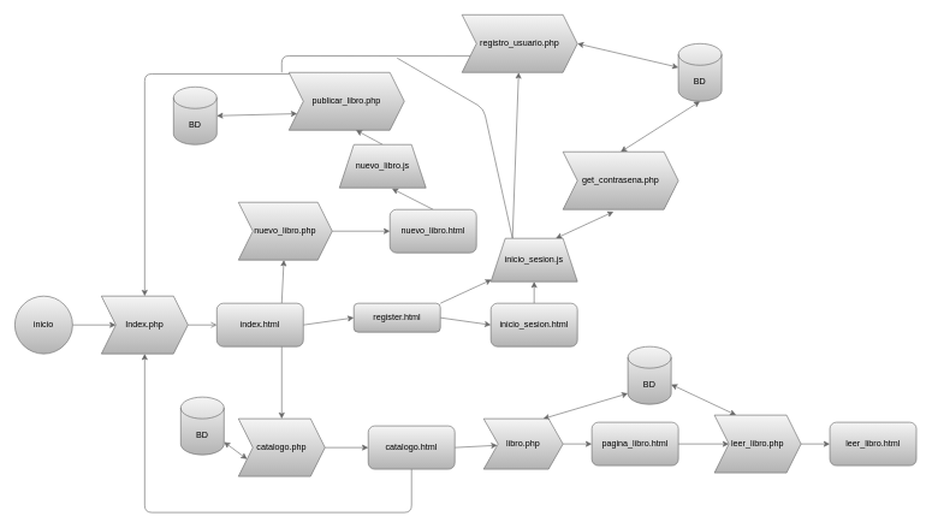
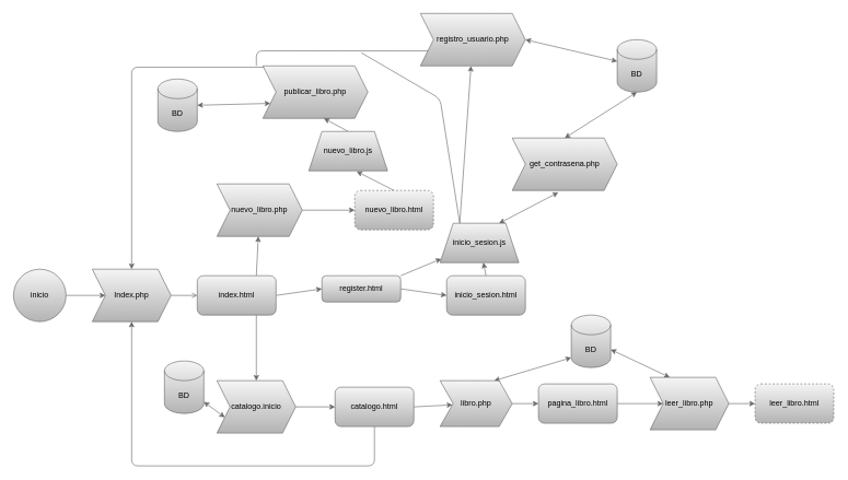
  <mxCell id="0" />
  <mxCell id="1" parent="0" />
  <mxCell id="2" style="edgeStyle=none;html=1;exitX=1;exitY=0.5;exitDx=0;exitDy=0;entryX=0;entryY=0.5;entryDx=0;entryDy=0;fontFamily=Helvetica;fontSize=12;fontColor=#000000;fillColor=#f5f5f5;gradientColor=#b3b3b3;strokeColor=#666666;endArrow=open;" edge="1" parent="1" source="3" target="7"><mxGeometry relative="1" as="geometry" /></mxCell>
  <mxCell id="3" value="Index.php" style="shape=step;perimeter=stepPerimeter;whiteSpace=wrap;html=1;fixedSize=1;fillColor=#f5f5f5;gradientColor=#b3b3b3;strokeColor=#666666;fontColor=#000000;" vertex="1" parent="1"><mxGeometry x="140" y="410" width="120" height="80" as="geometry" /></mxCell>
  <mxCell id="4" style="edgeStyle=none;shape=connector;rounded=1;html=1;exitX=0.75;exitY=1;exitDx=0;exitDy=0;labelBackgroundColor=default;fontFamily=Helvetica;fontSize=12;fontColor=#000000;startArrow=none;startFill=0;endArrow=classic;strokeColor=#666666;fillColor=#f5f5f5;gradientColor=#b3b3b3;" edge="1" parent="1" source="7" target="10"><mxGeometry relative="1" as="geometry" /></mxCell>
  <mxCell id="5" style="edgeStyle=none;shape=connector;rounded=1;html=1;exitX=0.75;exitY=0;exitDx=0;exitDy=0;labelBackgroundColor=default;fontFamily=Helvetica;fontSize=12;fontColor=#000000;startArrow=none;startFill=0;endArrow=classic;strokeColor=#666666;fillColor=#f5f5f5;gradientColor=#b3b3b3;" edge="1" parent="1" source="7" target="19"><mxGeometry relative="1" as="geometry" /></mxCell>
  <mxCell id="6" style="edgeStyle=none;shape=connector;rounded=1;html=1;exitX=1;exitY=0.5;exitDx=0;exitDy=0;entryX=0;entryY=0.5;entryDx=0;entryDy=0;labelBackgroundColor=default;fontFamily=Helvetica;fontSize=12;fontColor=#000000;startArrow=none;startFill=0;endArrow=classic;strokeColor=#666666;fillColor=#f5f5f5;gradientColor=#b3b3b3;" edge="1" parent="1" source="7" target="22"><mxGeometry relative="1" as="geometry" /></mxCell>
  <mxCell id="7" value="index.html" style="rounded=1;whiteSpace=wrap;html=1;fillColor=#f5f5f5;gradientColor=#b3b3b3;strokeColor=#666666;fontColor=#000000;" vertex="1" parent="1"><mxGeometry x="300" y="420" width="120" height="60" as="geometry" /></mxCell>
  <mxCell id="8" style="edgeStyle=none;shape=connector;rounded=1;html=1;exitX=1;exitY=0.5;exitDx=0;exitDy=0;entryX=0;entryY=0.5;entryDx=0;entryDy=0;labelBackgroundColor=default;fontFamily=Helvetica;fontSize=12;fontColor=#000000;startArrow=none;startFill=0;endArrow=classic;strokeColor=#666666;fillColor=#f5f5f5;gradientColor=#b3b3b3;" edge="1" parent="1" source="10" target="15"><mxGeometry relative="1" as="geometry" /></mxCell>
  <mxCell id="9" style="edgeStyle=none;shape=connector;rounded=1;html=1;exitX=0;exitY=0.75;exitDx=0;exitDy=0;labelBackgroundColor=default;fontFamily=Helvetica;fontSize=12;fontColor=#000000;startArrow=classic;startFill=1;endArrow=classic;endFill=1;strokeColor=#666666;fillColor=#f5f5f5;gradientColor=#b3b3b3;" edge="1" parent="1" source="10" target="51"><mxGeometry relative="1" as="geometry" /></mxCell>
- <mxCell id="10" value="catalogo.php" style="shape=step;perimeter=stepPerimeter;whiteSpace=wrap;html=1;fixedSize=1;fillColor=#f5f5f5;gradientColor=#b3b3b3;strokeColor=#666666;fontColor=#000000;" vertex="1" parent="1"><mxGeometry x="330" y="580" width="120" height="80" as="geometry" /></mxCell>
+ <mxCell id="10" value="catalogo.inicio" style="shape=step;perimeter=stepPerimeter;whiteSpace=wrap;html=1;fixedSize=1;fillColor=#f5f5f5;gradientColor=#b3b3b3;strokeColor=#666666;fontColor=#000000;" vertex="1" parent="1"><mxGeometry x="330" y="580" width="120" height="80" as="geometry" /></mxCell>
  <mxCell id="11" style="edgeStyle=none;shape=connector;rounded=1;html=1;exitX=0.5;exitY=0;exitDx=0;exitDy=0;entryX=0.608;entryY=1.017;entryDx=0;entryDy=0;entryPerimeter=0;labelBackgroundColor=default;fontFamily=Helvetica;fontSize=12;fontColor=#000000;startArrow=none;startFill=0;endArrow=classic;endFill=1;strokeColor=#666666;fillColor=#f5f5f5;gradientColor=#b3b3b3;" edge="1" parent="1" source="12" target="48"><mxGeometry relative="1" as="geometry" /></mxCell>
- <mxCell id="12" value="nuevo_libro.html" style="rounded=1;whiteSpace=wrap;html=1;fillColor=#f5f5f5;gradientColor=#b3b3b3;strokeColor=#666666;fontColor=#000000;" vertex="1" parent="1"><mxGeometry x="540" y="290" width="120" height="60" as="geometry" /></mxCell>
+ <mxCell id="12" value="nuevo_libro.html" style="rounded=1;whiteSpace=wrap;html=1;fillColor=#f5f5f5;gradientColor=#b3b3b3;strokeColor=#666666;fontColor=#000000;dashed=1;" vertex="1" parent="1"><mxGeometry x="540" y="290" width="120" height="60" as="geometry" /></mxCell>
  <mxCell id="13" style="edgeStyle=none;shape=connector;rounded=1;html=1;exitX=0.5;exitY=1;exitDx=0;exitDy=0;entryX=0.5;entryY=1;entryDx=0;entryDy=0;labelBackgroundColor=default;fontFamily=Helvetica;fontSize=12;fontColor=#000000;startArrow=none;startFill=0;endArrow=classic;strokeColor=#666666;fillColor=#f5f5f5;gradientColor=#b3b3b3;" edge="1" parent="1" source="15" target="3"><mxGeometry relative="1" as="geometry"><Array as="points"><mxPoint x="570" y="710" /><mxPoint x="200" y="710" /></Array></mxGeometry></mxCell>
  <mxCell id="14" style="edgeStyle=none;shape=connector;rounded=1;html=1;exitX=1;exitY=0.5;exitDx=0;exitDy=0;labelBackgroundColor=default;fontFamily=Helvetica;fontSize=12;fontColor=#000000;startArrow=none;startFill=0;endArrow=classic;endFill=1;strokeColor=#666666;fillColor=#f5f5f5;gradientColor=#b3b3b3;" edge="1" parent="1" source="15" target="41"><mxGeometry relative="1" as="geometry" /></mxCell>
  <mxCell id="15" value="catalogo.html" style="rounded=1;whiteSpace=wrap;html=1;fillColor=#f5f5f5;gradientColor=#b3b3b3;strokeColor=#666666;fontColor=#000000;" vertex="1" parent="1"><mxGeometry x="510" y="590" width="120" height="60" as="geometry" /></mxCell>
  <mxCell id="16" style="edgeStyle=none;shape=connector;rounded=1;html=1;exitX=1;exitY=0.5;exitDx=0;exitDy=0;labelBackgroundColor=default;fontFamily=Helvetica;fontSize=12;fontColor=#000000;startArrow=none;startFill=0;endArrow=classic;strokeColor=#666666;fillColor=#f5f5f5;gradientColor=#b3b3b3;" edge="1" parent="1" source="17" target="3"><mxGeometry relative="1" as="geometry" /></mxCell>
  <mxCell id="17" value="inicio" style="ellipse;whiteSpace=wrap;html=1;aspect=fixed;fontFamily=Helvetica;fontSize=12;fontColor=#000000;strokeColor=#666666;fillColor=#f5f5f5;gradientColor=#b3b3b3;" vertex="1" parent="1"><mxGeometry x="20" y="410" width="80" height="80" as="geometry" /></mxCell>
  <mxCell id="18" style="edgeStyle=none;shape=connector;rounded=1;html=1;exitX=1;exitY=0.5;exitDx=0;exitDy=0;entryX=0;entryY=0.5;entryDx=0;entryDy=0;labelBackgroundColor=default;fontFamily=Helvetica;fontSize=12;fontColor=#000000;startArrow=none;startFill=0;endArrow=classic;strokeColor=#666666;fillColor=#f5f5f5;gradientColor=#b3b3b3;" edge="1" parent="1" source="19" target="12"><mxGeometry relative="1" as="geometry" /></mxCell>
  <mxCell id="19" value="nuevo_libro.php" style="shape=step;perimeter=stepPerimeter;whiteSpace=wrap;html=1;fixedSize=1;fillColor=#f5f5f5;gradientColor=#b3b3b3;strokeColor=#666666;fontColor=#000000;" vertex="1" parent="1"><mxGeometry x="330" y="280" width="130" height="80" as="geometry" /></mxCell>
  <mxCell id="20" style="edgeStyle=none;shape=connector;rounded=1;html=1;exitX=1;exitY=0.5;exitDx=0;exitDy=0;entryX=0;entryY=0.5;entryDx=0;entryDy=0;labelBackgroundColor=default;fontFamily=Helvetica;fontSize=12;fontColor=#000000;startArrow=none;startFill=0;endArrow=classic;strokeColor=#666666;fillColor=#f5f5f5;gradientColor=#b3b3b3;" edge="1" parent="1" source="22" target="27"><mxGeometry relative="1" as="geometry" /></mxCell>
  <mxCell id="21" style="edgeStyle=none;shape=connector;rounded=1;html=1;exitX=1;exitY=0;exitDx=0;exitDy=0;labelBackgroundColor=default;fontFamily=Helvetica;fontSize=12;fontColor=#000000;startArrow=none;startFill=0;endArrow=classic;strokeColor=#666666;fillColor=#f5f5f5;gradientColor=#b3b3b3;" edge="1" parent="1" source="22" target="31"><mxGeometry relative="1" as="geometry" /></mxCell>
  <mxCell id="22" value="register.html" style="rounded=1;whiteSpace=wrap;html=1;fillColor=#f5f5f5;gradientColor=#b3b3b3;strokeColor=#666666;fontColor=#000000;" vertex="1" parent="1"><mxGeometry x="490" y="420" width="120" height="40" as="geometry" /></mxCell>
  <mxCell id="23" style="edgeStyle=none;shape=connector;rounded=1;html=1;exitX=0.019;exitY=0.025;exitDx=0;exitDy=0;labelBackgroundColor=default;fontFamily=Helvetica;fontSize=12;fontColor=#000000;startArrow=none;startFill=0;endArrow=classic;strokeColor=#666666;fillColor=#f5f5f5;gradientColor=#b3b3b3;exitPerimeter=0;" edge="1" parent="1" source="25" target="3"><mxGeometry relative="1" as="geometry"><Array as="points"><mxPoint x="200" y="102" /></Array></mxGeometry></mxCell>
  <mxCell id="24" style="edgeStyle=none;shape=connector;rounded=1;html=1;exitX=0;exitY=0.75;exitDx=0;exitDy=0;entryX=1;entryY=0.5;entryDx=0;entryDy=0;entryPerimeter=0;labelBackgroundColor=default;fontFamily=Helvetica;fontSize=12;fontColor=#000000;startArrow=classic;startFill=1;endArrow=classic;endFill=1;strokeColor=#666666;fillColor=#f5f5f5;gradientColor=#b3b3b3;" edge="1" parent="1" source="25" target="35"><mxGeometry relative="1" as="geometry" /></mxCell>
  <mxCell id="25" value="publicar_libro.php" style="shape=step;perimeter=stepPerimeter;whiteSpace=wrap;html=1;fixedSize=1;fillColor=#f5f5f5;gradientColor=#b3b3b3;strokeColor=#666666;fontColor=#000000;" vertex="1" parent="1"><mxGeometry x="400" y="100" width="160" height="80" as="geometry" /></mxCell>
  <mxCell id="26" style="edgeStyle=none;shape=connector;rounded=1;html=1;exitX=0.5;exitY=0;exitDx=0;exitDy=0;labelBackgroundColor=default;fontFamily=Helvetica;fontSize=12;fontColor=#000000;startArrow=none;startFill=0;endArrow=classic;strokeColor=#666666;fillColor=#f5f5f5;gradientColor=#b3b3b3;" edge="1" parent="1" source="27" target="31"><mxGeometry relative="1" as="geometry" /></mxCell>
  <mxCell id="27" value="inicio_sesion.html" style="rounded=1;whiteSpace=wrap;html=1;fillColor=#f5f5f5;gradientColor=#b3b3b3;strokeColor=#666666;fontColor=#000000;" vertex="1" parent="1"><mxGeometry x="680" y="420" width="120" height="60" as="geometry" /></mxCell>
  <mxCell id="28" style="edgeStyle=none;shape=connector;rounded=1;html=1;exitX=0.75;exitY=0;exitDx=0;exitDy=0;entryX=0.438;entryY=1.038;entryDx=0;entryDy=0;entryPerimeter=0;labelBackgroundColor=default;fontFamily=Helvetica;fontSize=12;fontColor=#000000;startArrow=classic;startFill=1;endArrow=classic;strokeColor=#666666;fillColor=#f5f5f5;gradientColor=#b3b3b3;" edge="1" parent="1" source="31" target="33"><mxGeometry relative="1" as="geometry" /></mxCell>
  <mxCell id="29" style="edgeStyle=none;shape=connector;rounded=1;html=1;exitX=0.25;exitY=0;exitDx=0;exitDy=0;labelBackgroundColor=default;fontFamily=Helvetica;fontSize=12;fontColor=#000000;startArrow=none;startFill=0;endArrow=classic;endFill=1;strokeColor=#666666;fillColor=#f5f5f5;gradientColor=#b3b3b3;" edge="1" parent="1" source="31" target="38"><mxGeometry relative="1" as="geometry" /></mxCell>
  <mxCell id="30" style="edgeStyle=none;shape=connector;rounded=1;html=1;exitX=0.25;exitY=0;exitDx=0;exitDy=0;labelBackgroundColor=default;fontFamily=Helvetica;fontSize=12;fontColor=#000000;startArrow=none;startFill=0;endArrow=none;endFill=0;strokeColor=#666666;fillColor=#f5f5f5;gradientColor=#b3b3b3;" edge="1" parent="1" source="31"><mxGeometry relative="1" as="geometry"><mxPoint x="550" y="80" as="targetPoint" /><Array as="points"><mxPoint x="670" y="150" /></Array></mxGeometry></mxCell>
- <mxCell id="31" value="inicio_sesion.js" style="shape=trapezoid;perimeter=trapezoidPerimeter;whiteSpace=wrap;html=1;fixedSize=1;fontFamily=Helvetica;fontSize=12;fontColor=#000000;strokeColor=#666666;fillColor=#f5f5f5;gradientColor=#b3b3b3;" vertex="1" parent="1"><mxGeometry x="680" y="330" width="120" height="60" as="geometry" /></mxCell>
+ <mxCell id="31" value="inicio_sesion.js" style="shape=trapezoid;perimeter=trapezoidPerimeter;whiteSpace=wrap;html=1;fixedSize=1;fontFamily=Helvetica;fontSize=12;fontColor=#000000;strokeColor=#666666;fillColor=#f5f5f5;gradientColor=#b3b3b3;" vertex="1" parent="1"><mxGeometry x="670" y="340" width="120" height="60" as="geometry" /></mxCell>
  <mxCell id="32" style="edgeStyle=none;shape=connector;rounded=1;html=1;exitX=0.5;exitY=0;exitDx=0;exitDy=0;entryX=0.5;entryY=1;entryDx=0;entryDy=0;entryPerimeter=0;labelBackgroundColor=default;fontFamily=Helvetica;fontSize=12;fontColor=#000000;startArrow=classic;startFill=1;endArrow=classic;strokeColor=#666666;fillColor=#f5f5f5;gradientColor=#b3b3b3;endFill=1;" edge="1" parent="1" source="33" target="34"><mxGeometry relative="1" as="geometry" /></mxCell>
  <mxCell id="33" value="get_contrasena.php" style="shape=step;perimeter=stepPerimeter;whiteSpace=wrap;html=1;fixedSize=1;fillColor=#f5f5f5;gradientColor=#b3b3b3;strokeColor=#666666;fontColor=#000000;" vertex="1" parent="1"><mxGeometry x="780" width="160" height="80" as="geometry" y="210" /></mxCell>
  <mxCell id="34" value="BD" style="shape=cylinder3;whiteSpace=wrap;html=1;boundedLbl=1;backgroundOutline=1;size=15;fontFamily=Helvetica;fontSize=12;fontColor=#000000;strokeColor=#666666;fillColor=#f5f5f5;gradientColor=#b3b3b3;" vertex="1" parent="1"><mxGeometry x="940" y="60" width="60" height="80" as="geometry" /></mxCell>
  <mxCell id="35" value="BD" style="shape=cylinder3;whiteSpace=wrap;html=1;boundedLbl=1;backgroundOutline=1;size=15;fontFamily=Helvetica;fontSize=12;fontColor=#000000;strokeColor=#666666;fillColor=#f5f5f5;gradientColor=#b3b3b3;" vertex="1" parent="1"><mxGeometry x="240" y="120" width="60" height="80" as="geometry" /></mxCell>
  <mxCell id="36" style="edgeStyle=none;shape=connector;rounded=1;html=1;exitX=1;exitY=0.5;exitDx=0;exitDy=0;labelBackgroundColor=default;fontFamily=Helvetica;fontSize=12;fontColor=#000000;startArrow=classic;startFill=1;endArrow=classic;endFill=1;strokeColor=#666666;fillColor=#f5f5f5;gradientColor=#b3b3b3;" edge="1" parent="1" source="38" target="34"><mxGeometry relative="1" as="geometry" /></mxCell>
  <mxCell id="37" style="edgeStyle=none;shape=connector;rounded=1;html=1;exitX=0;exitY=0.75;exitDx=0;exitDy=0;labelBackgroundColor=default;fontFamily=Helvetica;fontSize=12;fontColor=#000000;startArrow=none;startFill=0;endArrow=none;endFill=0;strokeColor=#666666;fillColor=#f5f5f5;gradientColor=#b3b3b3;" edge="1" parent="1" source="38"><mxGeometry relative="1" as="geometry"><mxPoint x="390" y="100" as="targetPoint" /><Array as="points"><mxPoint x="390" y="77" /></Array></mxGeometry></mxCell>
  <mxCell id="38" value="registro_usuario.php" style="shape=step;perimeter=stepPerimeter;whiteSpace=wrap;html=1;fixedSize=1;fillColor=#f5f5f5;gradientColor=#b3b3b3;strokeColor=#666666;fontColor=#000000;" vertex="1" parent="1"><mxGeometry x="640" y="20" width="160" height="80" as="geometry" /></mxCell>
  <mxCell id="39" style="edgeStyle=none;shape=connector;rounded=1;html=1;exitX=1;exitY=0.5;exitDx=0;exitDy=0;entryX=0;entryY=0.5;entryDx=0;entryDy=0;labelBackgroundColor=default;fontFamily=Helvetica;fontSize=12;fontColor=#000000;startArrow=none;startFill=0;endArrow=classic;endFill=1;strokeColor=#666666;fillColor=#f5f5f5;gradientColor=#b3b3b3;" edge="1" parent="1" source="41" target="43"><mxGeometry relative="1" as="geometry" /></mxCell>
  <mxCell id="40" style="edgeStyle=none;shape=connector;rounded=1;html=1;exitX=0.75;exitY=0;exitDx=0;exitDy=0;entryX=0;entryY=1;entryDx=0;entryDy=-15;entryPerimeter=0;labelBackgroundColor=default;fontFamily=Helvetica;fontSize=12;fontColor=#000000;startArrow=classic;startFill=1;endArrow=classic;endFill=1;strokeColor=#666666;fillColor=#f5f5f5;gradientColor=#b3b3b3;" edge="1" parent="1" source="41" target="50"><mxGeometry relative="1" as="geometry" /></mxCell>
  <mxCell id="41" value="libro.php" style="shape=step;perimeter=stepPerimeter;whiteSpace=wrap;html=1;fixedSize=1;fillColor=#f5f5f5;gradientColor=#b3b3b3;strokeColor=#666666;fontColor=#000000;" vertex="1" parent="1"><mxGeometry x="670" y="580" width="110" height="70" as="geometry" /></mxCell>
  <mxCell id="42" style="edgeStyle=none;shape=connector;rounded=1;html=1;exitX=1;exitY=0.5;exitDx=0;exitDy=0;entryX=0;entryY=0.5;entryDx=0;entryDy=0;labelBackgroundColor=default;fontFamily=Helvetica;fontSize=12;fontColor=#000000;startArrow=none;startFill=0;endArrow=classic;endFill=1;strokeColor=#666666;fillColor=#f5f5f5;gradientColor=#b3b3b3;" edge="1" parent="1" source="43" target="46"><mxGeometry relative="1" as="geometry" /></mxCell>
  <mxCell id="43" value="pagina_libro.html" style="rounded=1;whiteSpace=wrap;html=1;fontFamily=Helvetica;fontSize=12;fontColor=#000000;strokeColor=#666666;fillColor=#f5f5f5;gradientColor=#b3b3b3;" vertex="1" parent="1"><mxGeometry x="820" y="585" width="120" height="60" as="geometry" /></mxCell>
  <mxCell id="44" style="edgeStyle=none;shape=connector;rounded=1;html=1;exitX=1;exitY=0.5;exitDx=0;exitDy=0;entryX=0;entryY=0.5;entryDx=0;entryDy=0;labelBackgroundColor=default;fontFamily=Helvetica;fontSize=12;fontColor=#000000;startArrow=none;startFill=0;endArrow=classic;endFill=1;strokeColor=#666666;fillColor=#f5f5f5;gradientColor=#b3b3b3;" edge="1" parent="1" source="46" target="49"><mxGeometry relative="1" as="geometry" /></mxCell>
  <mxCell id="45" style="edgeStyle=none;shape=connector;rounded=1;html=1;exitX=0.25;exitY=0;exitDx=0;exitDy=0;entryX=1;entryY=0;entryDx=0;entryDy=52.5;entryPerimeter=0;labelBackgroundColor=default;fontFamily=Helvetica;fontSize=12;fontColor=#000000;startArrow=classic;startFill=1;endArrow=classic;endFill=1;strokeColor=#666666;fillColor=#f5f5f5;gradientColor=#b3b3b3;" edge="1" parent="1" source="46" target="50"><mxGeometry relative="1" as="geometry" /></mxCell>
  <mxCell id="46" value="leer_libro.php" style="shape=step;perimeter=stepPerimeter;whiteSpace=wrap;html=1;fixedSize=1;fillColor=#f5f5f5;gradientColor=#b3b3b3;strokeColor=#666666;fontColor=#000000;" vertex="1" parent="1"><mxGeometry x="990" y="575" width="120" height="80" as="geometry" /></mxCell>
  <mxCell id="47" style="edgeStyle=none;shape=connector;rounded=1;html=1;exitX=0.5;exitY=0;exitDx=0;exitDy=0;entryX=0.581;entryY=1;entryDx=0;entryDy=0;entryPerimeter=0;labelBackgroundColor=default;fontFamily=Helvetica;fontSize=12;fontColor=#000000;startArrow=none;startFill=0;endArrow=classic;endFill=1;strokeColor=#666666;fillColor=#f5f5f5;gradientColor=#b3b3b3;" edge="1" parent="1" source="48" target="25"><mxGeometry relative="1" as="geometry" /></mxCell>
  <mxCell id="48" value="nuevo_libro.js" style="shape=trapezoid;perimeter=trapezoidPerimeter;whiteSpace=wrap;html=1;fixedSize=1;fontFamily=Helvetica;fontSize=12;fontColor=#000000;strokeColor=#666666;fillColor=#f5f5f5;gradientColor=#b3b3b3;" vertex="1" parent="1"><mxGeometry x="470" y="200" width="120" height="60" as="geometry" /></mxCell>
- <mxCell id="49" value="leer_libro.html" style="rounded=1;whiteSpace=wrap;html=1;fontFamily=Helvetica;fontSize=12;fontColor=#000000;strokeColor=#666666;fillColor=#f5f5f5;gradientColor=#b3b3b3;" vertex="1" parent="1"><mxGeometry x="1150" y="585" width="120" height="60" as="geometry" /></mxCell>
+ <mxCell id="49" value="leer_libro.html" style="rounded=1;whiteSpace=wrap;html=1;fontFamily=Helvetica;fontSize=12;fontColor=#000000;strokeColor=#666666;fillColor=#f5f5f5;gradientColor=#b3b3b3;dashed=1;" vertex="1" parent="1"><mxGeometry x="1150" y="585" width="120" height="60" as="geometry" /></mxCell>
  <mxCell id="50" value="BD" style="shape=cylinder3;whiteSpace=wrap;html=1;boundedLbl=1;backgroundOutline=1;size=15;fontFamily=Helvetica;fontSize=12;fontColor=#000000;strokeColor=#666666;fillColor=#f5f5f5;gradientColor=#b3b3b3;" vertex="1" parent="1"><mxGeometry x="870" y="480" width="60" height="80" as="geometry" /></mxCell>
  <mxCell id="51" value="BD" style="shape=cylinder3;whiteSpace=wrap;html=1;boundedLbl=1;backgroundOutline=1;size=15;fontFamily=Helvetica;fontSize=12;fontColor=#000000;strokeColor=#666666;fillColor=#f5f5f5;gradientColor=#b3b3b3;" vertex="1" parent="1"><mxGeometry x="250" y="550" width="60" height="80" as="geometry" /></mxCell>
